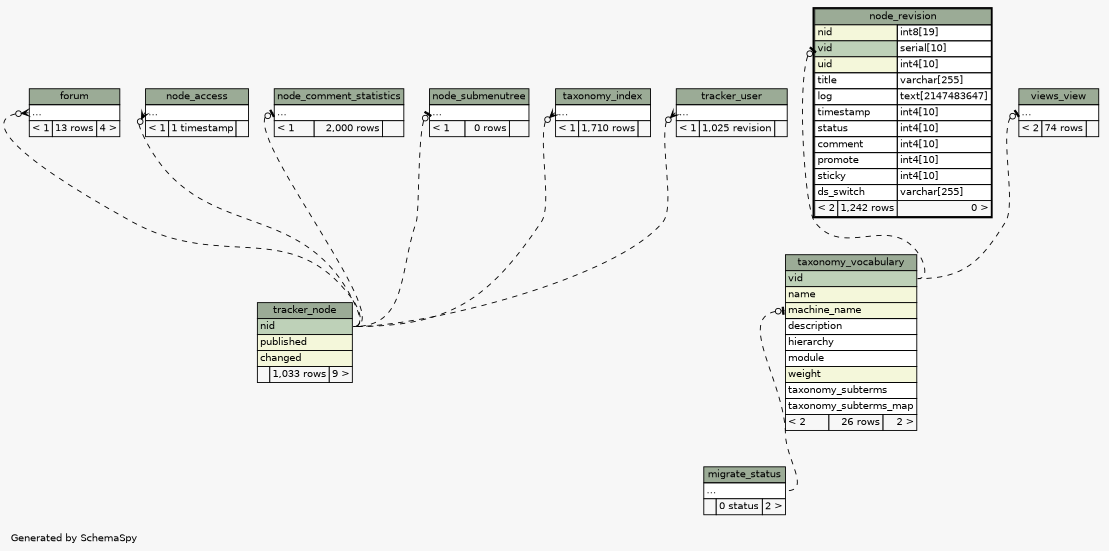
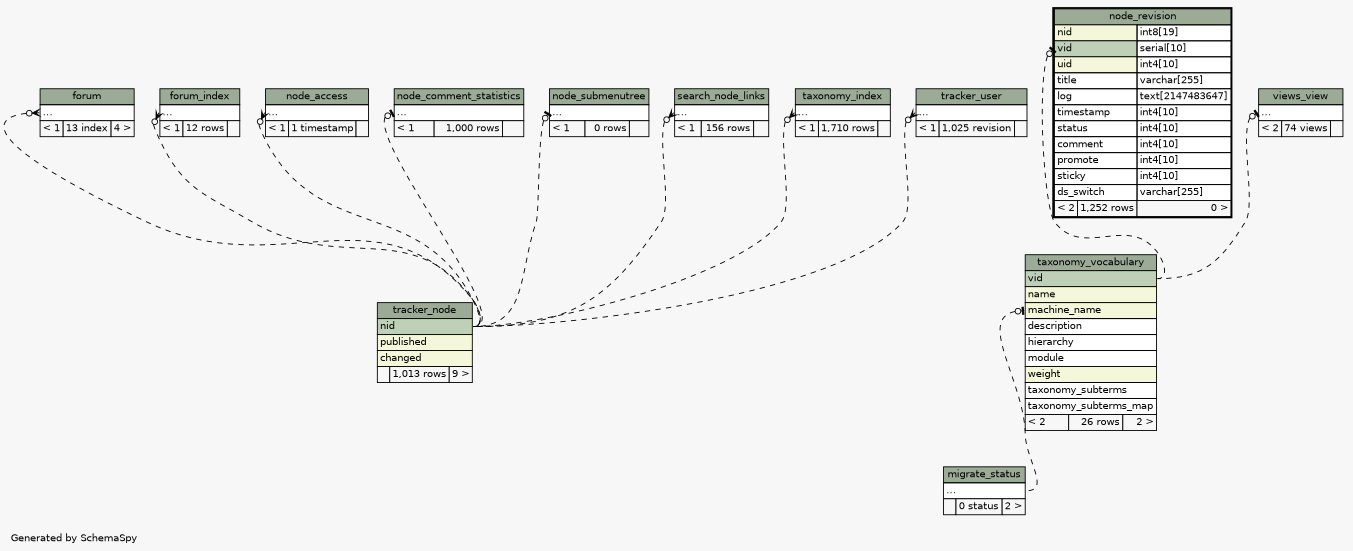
  digraph {
    bgcolor="#f7f7f7"
    fontname=Helvetica
    fontsize=11
    label="\nGenerated by SchemaSpy"
    labeljust=l
    nodesep=0.18
    rankdir=TB
    ranksep=0.46
    node [fontname=Helvetica fontsize=11 shape=plaintext]
    edge [arrowhead=none arrowsize=0.8 arrowtail=crowodot dir=back headport="nid:e" style=dashed tailport="elipses:w"]
-   n1 [label=<     <TABLE BORDER="0" CELLBORDER="1" CELLSPACING="0" BGCOLOR="#ffffff">       <TR><TD COLSPAN="3" BGCOLOR="#9bab96" ALIGN="CENTER">forum</TD></TR>       <TR><TD PORT="elipses" COLSPAN="3" ALIGN="LEFT">...</TD></TR>       <TR><TD ALIGN="LEFT" BGCOLOR="#f7f7f7">&lt; 1</TD><TD ALIGN="RIGHT" BGCOLOR="#f7f7f7">13 rows</TD><TD ALIGN="RIGHT" BGCOLOR="#f7f7f7">4 &gt;</TD></TR>     </TABLE>>]
-   n2 [label=<     <TABLE BORDER="0" CELLBORDER="1" CELLSPACING="0" BGCOLOR="#ffffff">       <TR><TD COLSPAN="3" BGCOLOR="#9bab96" ALIGN="CENTER">tracker_node</TD></TR>       <TR><TD PORT="nid" COLSPAN="3" BGCOLOR="#bed1b8" ALIGN="LEFT">nid</TD></TR>       <TR><TD PORT="published" COLSPAN="3" BGCOLOR="#f4f7da" ALIGN="LEFT">published</TD></TR>       <TR><TD PORT="changed" COLSPAN="3" BGCOLOR="#f4f7da" ALIGN="LEFT">changed</TD></TR>       <TR><TD ALIGN="LEFT" BGCOLOR="#f7f7f7">  </TD><TD ALIGN="RIGHT" BGCOLOR="#f7f7f7">1,033 rows</TD><TD ALIGN="RIGHT" BGCOLOR="#f7f7f7">9 &gt;</TD></TR>     </TABLE>>]
+   n1 [label=<     <TABLE BORDER="0" CELLBORDER="1" CELLSPACING="0" BGCOLOR="#ffffff">       <TR><TD COLSPAN="3" BGCOLOR="#9bab96" ALIGN="CENTER">forum</TD></TR>       <TR><TD PORT="elipses" COLSPAN="3" ALIGN="LEFT">...</TD></TR>       <TR><TD ALIGN="LEFT" BGCOLOR="#f7f7f7">&lt; 1</TD><TD ALIGN="RIGHT" BGCOLOR="#f7f7f7">13 index</TD><TD ALIGN="RIGHT" BGCOLOR="#f7f7f7">4 &gt;</TD></TR>     </TABLE>>]
+   n2 [label=<     <TABLE BORDER="0" CELLBORDER="1" CELLSPACING="0" BGCOLOR="#ffffff">       <TR><TD COLSPAN="3" BGCOLOR="#9bab96" ALIGN="CENTER">tracker_node</TD></TR>       <TR><TD PORT="nid" COLSPAN="3" BGCOLOR="#bed1b8" ALIGN="LEFT">nid</TD></TR>       <TR><TD PORT="published" COLSPAN="3" BGCOLOR="#f4f7da" ALIGN="LEFT">published</TD></TR>       <TR><TD PORT="changed" COLSPAN="3" BGCOLOR="#f4f7da" ALIGN="LEFT">changed</TD></TR>       <TR><TD ALIGN="LEFT" BGCOLOR="#f7f7f7">  </TD><TD ALIGN="RIGHT" BGCOLOR="#f7f7f7">1,013 rows</TD><TD ALIGN="RIGHT" BGCOLOR="#f7f7f7">9 &gt;</TD></TR>     </TABLE>>]
+   n3 [label=<     <TABLE BORDER="0" CELLBORDER="1" CELLSPACING="0" BGCOLOR="#ffffff">       <TR><TD COLSPAN="3" BGCOLOR="#9bab96" ALIGN="CENTER">forum_index</TD></TR>       <TR><TD PORT="elipses" COLSPAN="3" ALIGN="LEFT">...</TD></TR>       <TR><TD ALIGN="LEFT" BGCOLOR="#f7f7f7">&lt; 1</TD><TD ALIGN="RIGHT" BGCOLOR="#f7f7f7">12 rows</TD><TD ALIGN="RIGHT" BGCOLOR="#f7f7f7">  </TD></TR>     </TABLE>>]
    n4 [label=<     <TABLE BORDER="0" CELLBORDER="1" CELLSPACING="0" BGCOLOR="#ffffff">       <TR><TD COLSPAN="3" BGCOLOR="#9bab96" ALIGN="CENTER">node_access</TD></TR>       <TR><TD PORT="elipses" COLSPAN="3" ALIGN="LEFT">...</TD></TR>       <TR><TD ALIGN="LEFT" BGCOLOR="#f7f7f7">&lt; 1</TD><TD ALIGN="RIGHT" BGCOLOR="#f7f7f7">1 timestamp</TD><TD ALIGN="RIGHT" BGCOLOR="#f7f7f7">  </TD></TR>     </TABLE>>]
-   n5 [label=<     <TABLE BORDER="0" CELLBORDER="1" CELLSPACING="0" BGCOLOR="#ffffff">       <TR><TD COLSPAN="3" BGCOLOR="#9bab96" ALIGN="CENTER">node_comment_statistics</TD></TR>       <TR><TD PORT="elipses" COLSPAN="3" ALIGN="LEFT">...</TD></TR>       <TR><TD ALIGN="LEFT" BGCOLOR="#f7f7f7">&lt; 1</TD><TD ALIGN="RIGHT" BGCOLOR="#f7f7f7">2,000 rows</TD><TD ALIGN="RIGHT" BGCOLOR="#f7f7f7">  </TD></TR>     </TABLE>>]
-   n6 [label=<     <TABLE BORDER="2" CELLBORDER="1" CELLSPACING="0" BGCOLOR="#ffffff">       <TR><TD COLSPAN="3" BGCOLOR="#9bab96" ALIGN="CENTER">node_revision</TD></TR>       <TR><TD PORT="nid" COLSPAN="2" BGCOLOR="#f4f7da" ALIGN="LEFT">nid</TD><TD PORT="nid.type" ALIGN="LEFT">int8[19]</TD></TR>       <TR><TD PORT="vid" COLSPAN="2" BGCOLOR="#bed1b8" ALIGN="LEFT">vid</TD><TD PORT="vid.type" ALIGN="LEFT">serial[10]</TD></TR>       <TR><TD PORT="uid" COLSPAN="2" BGCOLOR="#f4f7da" ALIGN="LEFT">uid</TD><TD PORT="uid.type" ALIGN="LEFT">int4[10]</TD></TR>       <TR><TD PORT="title" COLSPAN="2" ALIGN="LEFT">title</TD><TD PORT="title.type" ALIGN="LEFT">varchar[255]</TD></TR>       <TR><TD PORT="log" COLSPAN="2" ALIGN="LEFT">log</TD><TD PORT="log.type" ALIGN="LEFT">text[2147483647]</TD></TR>       <TR><TD PORT="timestamp" COLSPAN="2" ALIGN="LEFT">timestamp</TD><TD PORT="timestamp.type" ALIGN="LEFT">int4[10]</TD></TR>       <TR><TD PORT="status" COLSPAN="2" ALIGN="LEFT">status</TD><TD PORT="status.type" ALIGN="LEFT">int4[10]</TD></TR>       <TR><TD PORT="comment" COLSPAN="2" ALIGN="LEFT">comment</TD><TD PORT="comment.type" ALIGN="LEFT">int4[10]</TD></TR>       <TR><TD PORT="promote" COLSPAN="2" ALIGN="LEFT">promote</TD><TD PORT="promote.type" ALIGN="LEFT">int4[10]</TD></TR>       <TR><TD PORT="sticky" COLSPAN="2" ALIGN="LEFT">sticky</TD><TD PORT="sticky.type" ALIGN="LEFT">int4[10]</TD></TR>       <TR><TD PORT="ds_switch" COLSPAN="2" ALIGN="LEFT">ds_switch</TD><TD PORT="ds_switch.type" ALIGN="LEFT">varchar[255]</TD></TR>       <TR><TD ALIGN="LEFT" BGCOLOR="#f7f7f7">&lt; 2</TD><TD ALIGN="RIGHT" BGCOLOR="#f7f7f7">1,242 rows</TD><TD ALIGN="RIGHT" BGCOLOR="#f7f7f7">0 &gt;</TD></TR>     </TABLE>>]
+   n5 [label=<     <TABLE BORDER="0" CELLBORDER="1" CELLSPACING="0" BGCOLOR="#ffffff">       <TR><TD COLSPAN="3" BGCOLOR="#9bab96" ALIGN="CENTER">node_comment_statistics</TD></TR>       <TR><TD PORT="elipses" COLSPAN="3" ALIGN="LEFT">...</TD></TR>       <TR><TD ALIGN="LEFT" BGCOLOR="#f7f7f7">&lt; 1</TD><TD ALIGN="RIGHT" BGCOLOR="#f7f7f7">1,000 rows</TD><TD ALIGN="RIGHT" BGCOLOR="#f7f7f7">  </TD></TR>     </TABLE>>]
+   n6 [label=<     <TABLE BORDER="2" CELLBORDER="1" CELLSPACING="0" BGCOLOR="#ffffff">       <TR><TD COLSPAN="3" BGCOLOR="#9bab96" ALIGN="CENTER">node_revision</TD></TR>       <TR><TD PORT="nid" COLSPAN="2" BGCOLOR="#f4f7da" ALIGN="LEFT">nid</TD><TD PORT="nid.type" ALIGN="LEFT">int8[19]</TD></TR>       <TR><TD PORT="vid" COLSPAN="2" BGCOLOR="#bed1b8" ALIGN="LEFT">vid</TD><TD PORT="vid.type" ALIGN="LEFT">serial[10]</TD></TR>       <TR><TD PORT="uid" COLSPAN="2" BGCOLOR="#f4f7da" ALIGN="LEFT">uid</TD><TD PORT="uid.type" ALIGN="LEFT">int4[10]</TD></TR>       <TR><TD PORT="title" COLSPAN="2" ALIGN="LEFT">title</TD><TD PORT="title.type" ALIGN="LEFT">varchar[255]</TD></TR>       <TR><TD PORT="log" COLSPAN="2" ALIGN="LEFT">log</TD><TD PORT="log.type" ALIGN="LEFT">text[2147483647]</TD></TR>       <TR><TD PORT="timestamp" COLSPAN="2" ALIGN="LEFT">timestamp</TD><TD PORT="timestamp.type" ALIGN="LEFT">int4[10]</TD></TR>       <TR><TD PORT="status" COLSPAN="2" ALIGN="LEFT">status</TD><TD PORT="status.type" ALIGN="LEFT">int4[10]</TD></TR>       <TR><TD PORT="comment" COLSPAN="2" ALIGN="LEFT">comment</TD><TD PORT="comment.type" ALIGN="LEFT">int4[10]</TD></TR>       <TR><TD PORT="promote" COLSPAN="2" ALIGN="LEFT">promote</TD><TD PORT="promote.type" ALIGN="LEFT">int4[10]</TD></TR>       <TR><TD PORT="sticky" COLSPAN="2" ALIGN="LEFT">sticky</TD><TD PORT="sticky.type" ALIGN="LEFT">int4[10]</TD></TR>       <TR><TD PORT="ds_switch" COLSPAN="2" ALIGN="LEFT">ds_switch</TD><TD PORT="ds_switch.type" ALIGN="LEFT">varchar[255]</TD></TR>       <TR><TD ALIGN="LEFT" BGCOLOR="#f7f7f7">&lt; 2</TD><TD ALIGN="RIGHT" BGCOLOR="#f7f7f7">1,252 rows</TD><TD ALIGN="RIGHT" BGCOLOR="#f7f7f7">0 &gt;</TD></TR>     </TABLE>>]
    n7 [label=<     <TABLE BORDER="0" CELLBORDER="1" CELLSPACING="0" BGCOLOR="#ffffff">       <TR><TD COLSPAN="3" BGCOLOR="#9bab96" ALIGN="CENTER">taxonomy_vocabulary</TD></TR>       <TR><TD PORT="vid" COLSPAN="3" BGCOLOR="#bed1b8" ALIGN="LEFT">vid</TD></TR>       <TR><TD PORT="name" COLSPAN="3" BGCOLOR="#f4f7da" ALIGN="LEFT">name</TD></TR>       <TR><TD PORT="machine_name" COLSPAN="3" BGCOLOR="#f4f7da" ALIGN="LEFT">machine_name</TD></TR>       <TR><TD PORT="description" COLSPAN="3" ALIGN="LEFT">description</TD></TR>       <TR><TD PORT="hierarchy" COLSPAN="3" ALIGN="LEFT">hierarchy</TD></TR>       <TR><TD PORT="module" COLSPAN="3" ALIGN="LEFT">module</TD></TR>       <TR><TD PORT="weight" COLSPAN="3" BGCOLOR="#f4f7da" ALIGN="LEFT">weight</TD></TR>       <TR><TD PORT="taxonomy_subterms" COLSPAN="3" ALIGN="LEFT">taxonomy_subterms</TD></TR>       <TR><TD PORT="taxonomy_subterms_map" COLSPAN="3" ALIGN="LEFT">taxonomy_subterms_map</TD></TR>       <TR><TD ALIGN="LEFT" BGCOLOR="#f7f7f7">&lt; 2</TD><TD ALIGN="RIGHT" BGCOLOR="#f7f7f7">26 rows</TD><TD ALIGN="RIGHT" BGCOLOR="#f7f7f7">2 &gt;</TD></TR>     </TABLE>>]
    n8 [label=<     <TABLE BORDER="0" CELLBORDER="1" CELLSPACING="0" BGCOLOR="#ffffff">       <TR><TD COLSPAN="3" BGCOLOR="#9bab96" ALIGN="CENTER">migrate_status</TD></TR>       <TR><TD PORT="elipses" COLSPAN="3" ALIGN="LEFT">...</TD></TR>       <TR><TD ALIGN="LEFT" BGCOLOR="#f7f7f7">  </TD><TD ALIGN="RIGHT" BGCOLOR="#f7f7f7">0 status</TD><TD ALIGN="RIGHT" BGCOLOR="#f7f7f7">2 &gt;</TD></TR>     </TABLE>>]
    n9 [label=<     <TABLE BORDER="0" CELLBORDER="1" CELLSPACING="0" BGCOLOR="#ffffff">       <TR><TD COLSPAN="3" BGCOLOR="#9bab96" ALIGN="CENTER">node_submenutree</TD></TR>       <TR><TD PORT="elipses" COLSPAN="3" ALIGN="LEFT">...</TD></TR>       <TR><TD ALIGN="LEFT" BGCOLOR="#f7f7f7">&lt; 1</TD><TD ALIGN="RIGHT" BGCOLOR="#f7f7f7">0 rows</TD><TD ALIGN="RIGHT" BGCOLOR="#f7f7f7">  </TD></TR>     </TABLE>>]
+   n10 [label=<     <TABLE BORDER="0" CELLBORDER="1" CELLSPACING="0" BGCOLOR="#ffffff">       <TR><TD COLSPAN="3" BGCOLOR="#9bab96" ALIGN="CENTER">search_node_links</TD></TR>       <TR><TD PORT="elipses" COLSPAN="3" ALIGN="LEFT">...</TD></TR>       <TR><TD ALIGN="LEFT" BGCOLOR="#f7f7f7">&lt; 1</TD><TD ALIGN="RIGHT" BGCOLOR="#f7f7f7">156 rows</TD><TD ALIGN="RIGHT" BGCOLOR="#f7f7f7">  </TD></TR>     </TABLE>>]
    n11 [label=<     <TABLE BORDER="0" CELLBORDER="1" CELLSPACING="0" BGCOLOR="#ffffff">       <TR><TD COLSPAN="3" BGCOLOR="#9bab96" ALIGN="CENTER">taxonomy_index</TD></TR>       <TR><TD PORT="elipses" COLSPAN="3" ALIGN="LEFT">...</TD></TR>       <TR><TD ALIGN="LEFT" BGCOLOR="#f7f7f7">&lt; 1</TD><TD ALIGN="RIGHT" BGCOLOR="#f7f7f7">1,710 rows</TD><TD ALIGN="RIGHT" BGCOLOR="#f7f7f7">  </TD></TR>     </TABLE>>]
    n12 [label=<     <TABLE BORDER="0" CELLBORDER="1" CELLSPACING="0" BGCOLOR="#ffffff">       <TR><TD COLSPAN="3" BGCOLOR="#9bab96" ALIGN="CENTER">tracker_user</TD></TR>       <TR><TD PORT="elipses" COLSPAN="3" ALIGN="LEFT">...</TD></TR>       <TR><TD ALIGN="LEFT" BGCOLOR="#f7f7f7">&lt; 1</TD><TD ALIGN="RIGHT" BGCOLOR="#f7f7f7">1,025 revision</TD><TD ALIGN="RIGHT" BGCOLOR="#f7f7f7">  </TD></TR>     </TABLE>>]
-   n13 [label=<     <TABLE BORDER="0" CELLBORDER="1" CELLSPACING="0" BGCOLOR="#ffffff">       <TR><TD COLSPAN="3" BGCOLOR="#9bab96" ALIGN="CENTER">views_view</TD></TR>       <TR><TD PORT="elipses" COLSPAN="3" ALIGN="LEFT">...</TD></TR>       <TR><TD ALIGN="LEFT" BGCOLOR="#f7f7f7">&lt; 2</TD><TD ALIGN="RIGHT" BGCOLOR="#f7f7f7">74 rows</TD><TD ALIGN="RIGHT" BGCOLOR="#f7f7f7">  </TD></TR>     </TABLE>>]
+   n13 [label=<     <TABLE BORDER="0" CELLBORDER="1" CELLSPACING="0" BGCOLOR="#ffffff">       <TR><TD COLSPAN="3" BGCOLOR="#9bab96" ALIGN="CENTER">views_view</TD></TR>       <TR><TD PORT="elipses" COLSPAN="3" ALIGN="LEFT">...</TD></TR>       <TR><TD ALIGN="LEFT" BGCOLOR="#f7f7f7">&lt; 2</TD><TD ALIGN="RIGHT" BGCOLOR="#f7f7f7">74 views</TD><TD ALIGN="RIGHT" BGCOLOR="#f7f7f7">  </TD></TR>     </TABLE>>]
    n1 -> n2
+   n3 -> n2
    n4 -> n2
    n5 -> n2 [arrowtail=teeodot]
    n6 -> n7 [arrowtail=teeodot headport="vid:e" tailport="vid:w"]
    n7 -> n8 [arrowtail=teeodot headport="elipses:e" tailport="machine_name:w"]
    n9 -> n2 [arrowtail=teeodot]
+   n10 -> n2
    n11 -> n2
    n12 -> n2
    n13 -> n7 [arrowtail=teeodot headport="vid:e"]
  }
